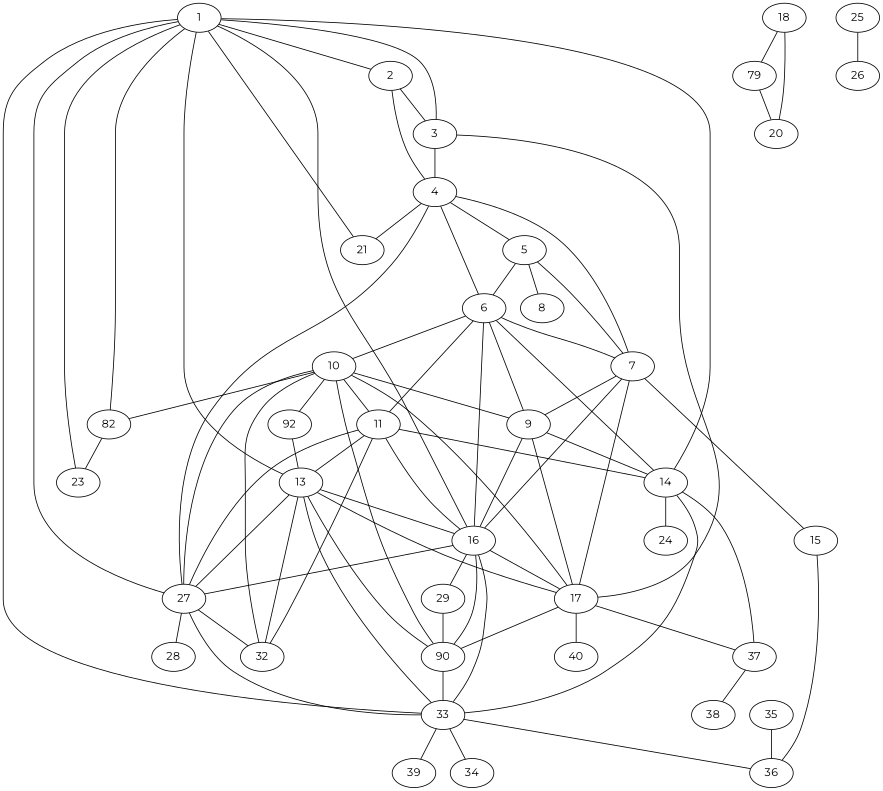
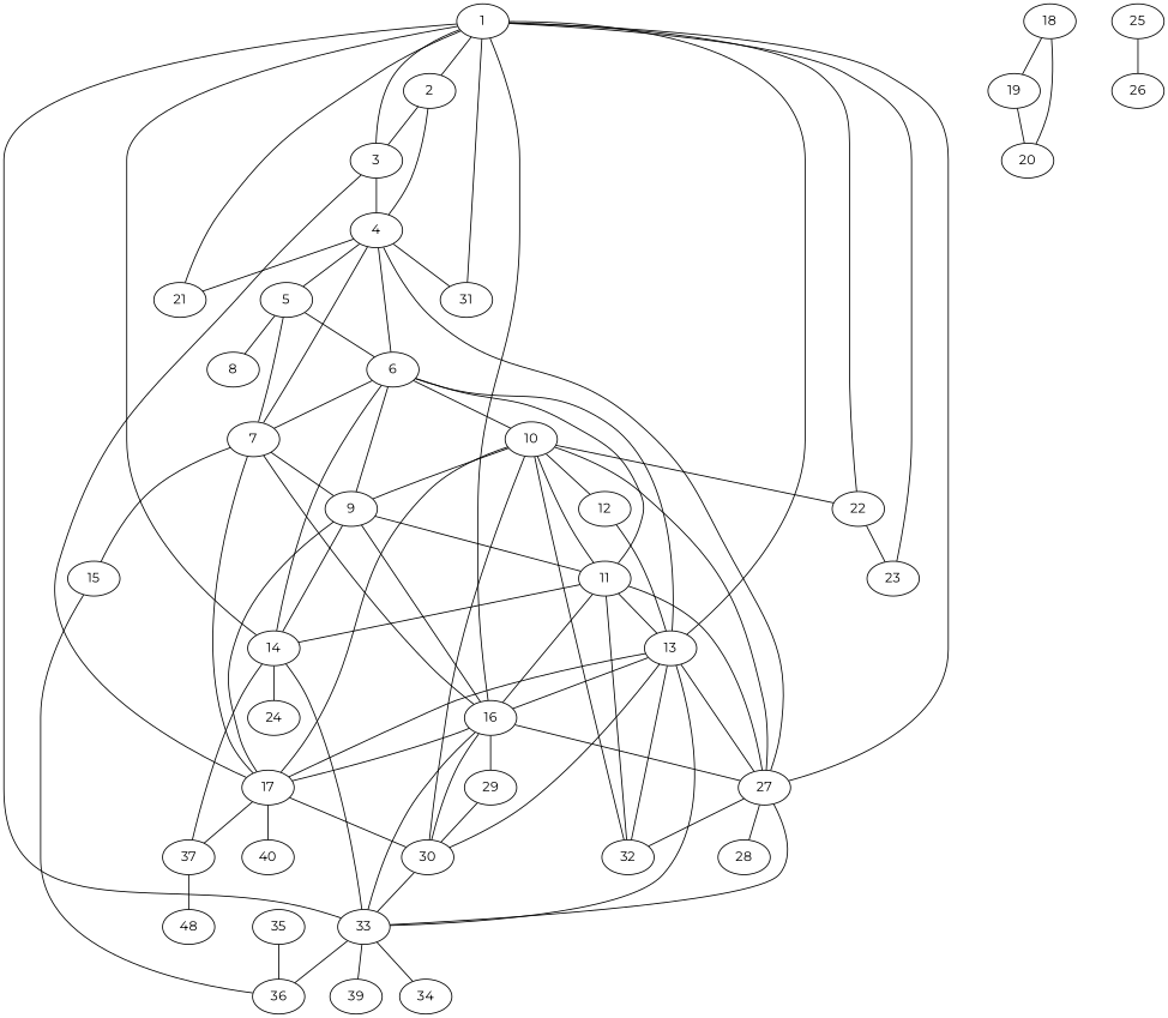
  graph {
    fontname=Montserrat
    node [fontname=Montserrat]
    edge [fontname=Montserrat]
    1
    2
    3
    13
    14
    16
    21
-   22 [label=82]
+   22
    23
    27
+   31
    33
    4
    17
    5
    6
    7
-   30 [label=90]
+   30
    32
    24
    37
    29
    28
    34
    36
    39
    40
    8
    9
    10
    11
    15
-   12 [label=92]
-   38
+   12
+   38 [label=48]
    18
-   19 [label=79]
+   19
    20
    25
    26
    35
    1 -- 2
    1 -- 3
    1 -- 13
    1 -- 14
    1 -- 16
    1 -- 21
    1 -- 22
    1 -- 23
    1 -- 27
+   1 -- 31
    1 -- 33
    2 -- 3
    2 -- 4
    3 -- 4
    3 -- 17
    13 -- 16
    13 -- 27
    13 -- 33
    13 -- 17
    13 -- 30
    13 -- 32
    14 -- 33
    14 -- 24
    14 -- 37
    16 -- 27
    16 -- 33
    16 -- 17
    16 -- 30
    16 -- 29
    22 -- 23
    27 -- 33
    27 -- 32
    27 -- 28
    33 -- 34
    33 -- 36
    33 -- 39
    4 -- 21
    4 -- 27
+   4 -- 31
    4 -- 5
    4 -- 6
    4 -- 7
    17 -- 30
    17 -- 37
    17 -- 40
    5 -- 6
    5 -- 7
    5 -- 8
-   6 -- 16
+   6 -- 13
    6 -- 14
    6 -- 7
    6 -- 9
    6 -- 10
    6 -- 11
    7 -- 16
    7 -- 17
    7 -- 9
    7 -- 15
    30 -- 33
    37 -- 38
    29 -- 30
    9 -- 14
    9 -- 16
    9 -- 17
+   9 -- 11
    10 -- 22
    10 -- 27
    10 -- 17
    10 -- 30
    10 -- 32
    10 -- 9
    10 -- 11
    10 -- 12
    11 -- 13
    11 -- 14
    11 -- 16
    11 -- 27
    11 -- 32
    15 -- 36
    12 -- 13
    18 -- 19
    18 -- 20
    19 -- 20
    25 -- 26
    35 -- 36
  }
